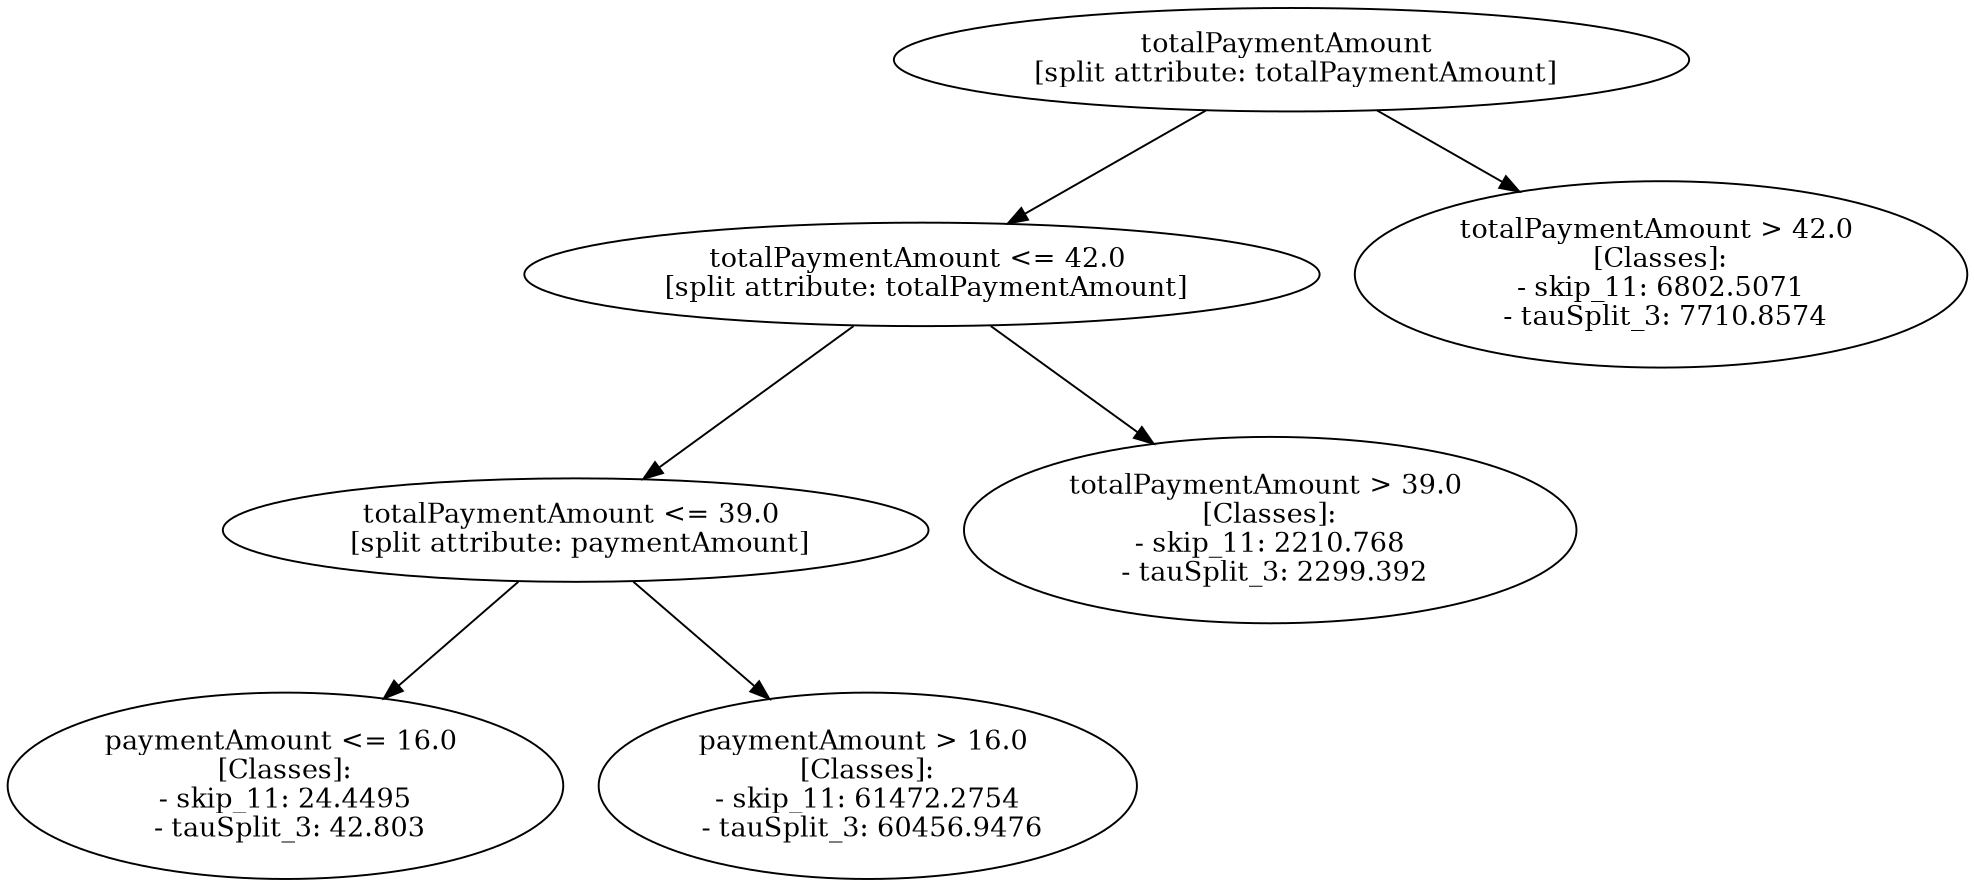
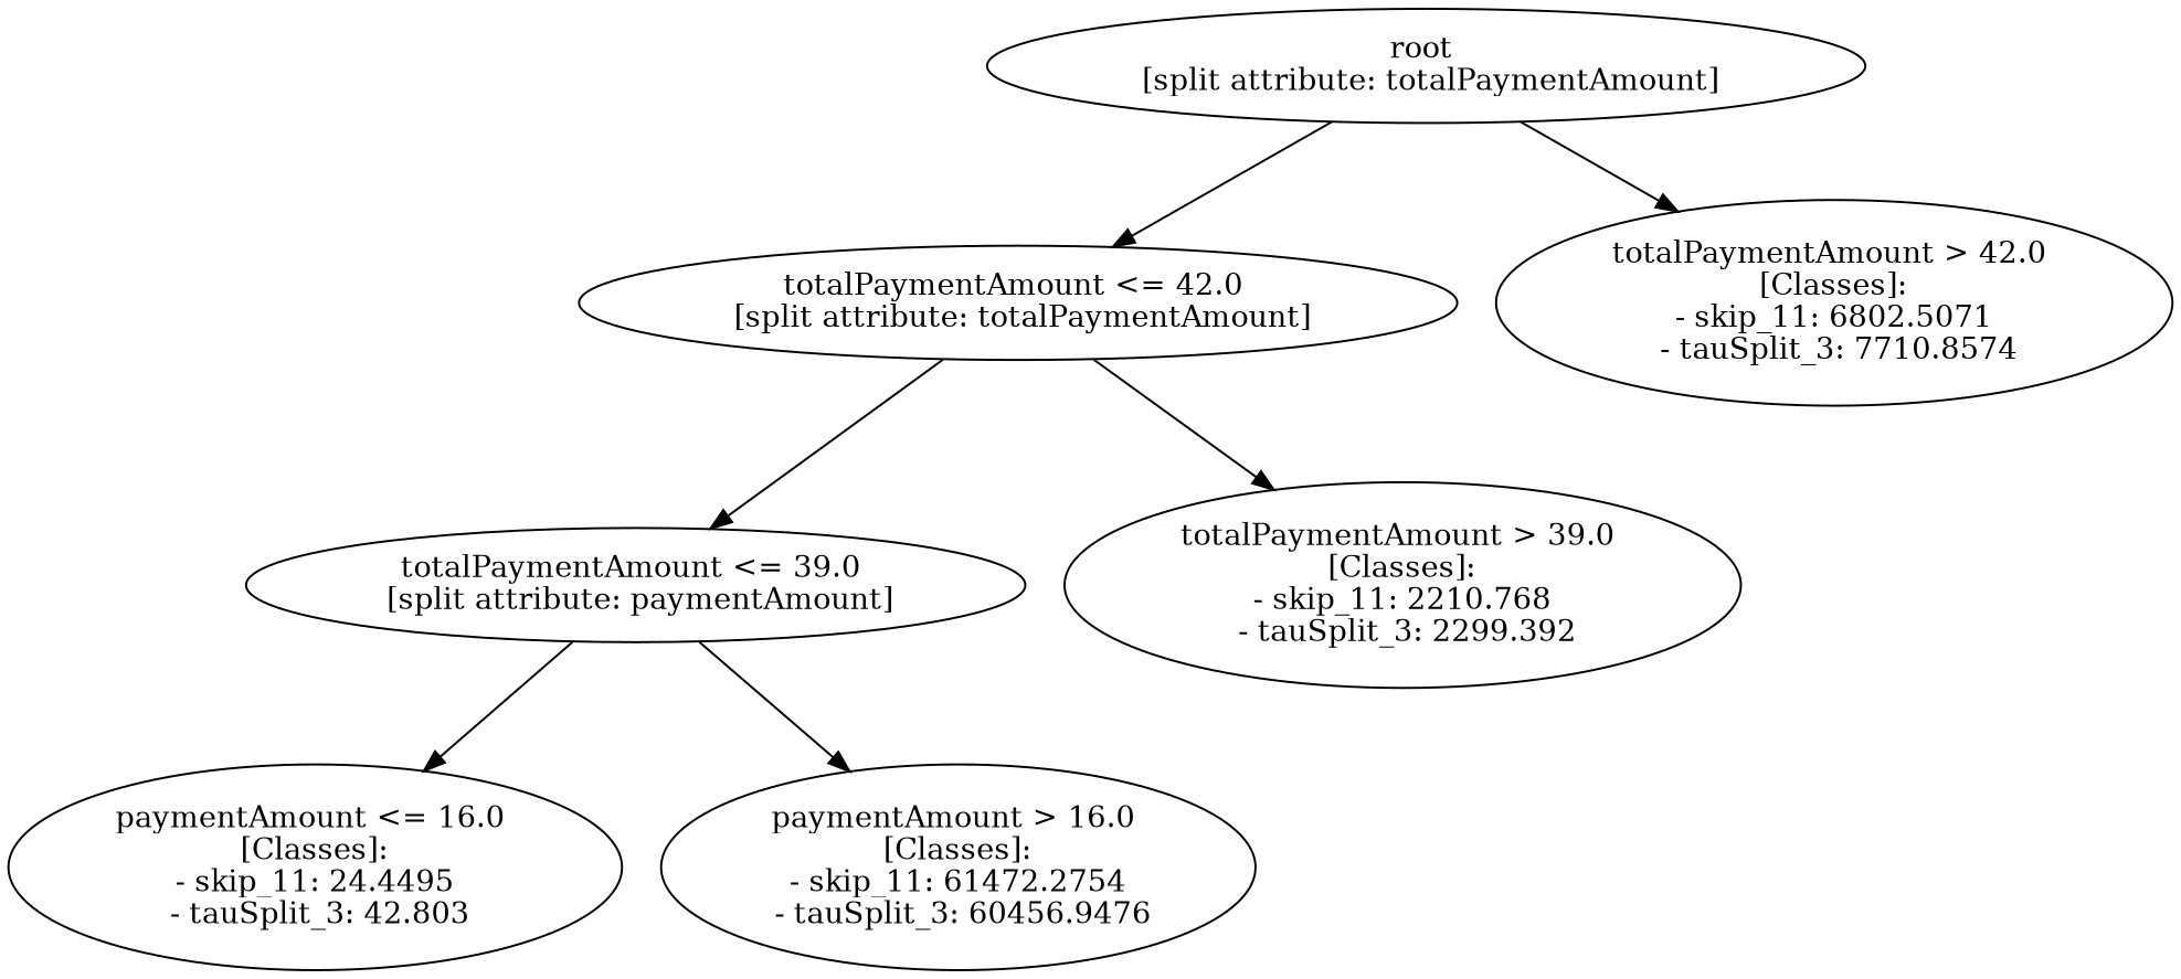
  digraph {
-   n1 [label="totalPaymentAmount \n [split attribute: totalPaymentAmount]"]
+   n1 [label="root \n [split attribute: totalPaymentAmount]"]
    n2 [label="totalPaymentAmount <= 42.0 \n [split attribute: totalPaymentAmount]"]
    n3 [label="totalPaymentAmount > 42.0 \n [Classes]: \n - skip_11: 6802.5071 \n - tauSplit_3: 7710.8574"]
    n4 [label="totalPaymentAmount <= 39.0 \n [split attribute: paymentAmount]"]
    n5 [label="totalPaymentAmount > 39.0 \n [Classes]: \n - skip_11: 2210.768 \n - tauSplit_3: 2299.392"]
    n6 [label="paymentAmount <= 16.0 \n [Classes]: \n - skip_11: 24.4495 \n - tauSplit_3: 42.803"]
    n7 [label="paymentAmount > 16.0 \n [Classes]: \n - skip_11: 61472.2754 \n - tauSplit_3: 60456.9476"]
    n1 -> n2
    n1 -> n3
    n2 -> n4
    n2 -> n5
    n4 -> n6
    n4 -> n7
  }
